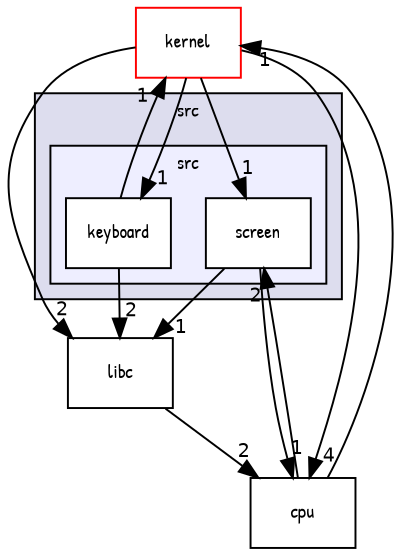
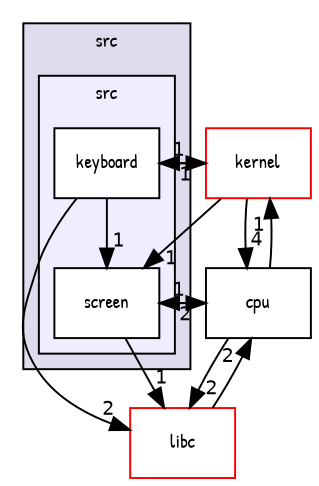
  digraph {
    compound=true
    fontname="Patrick Hand"
    node [color=black fillcolor=white fontname="Patrick Hand" fontsize=10 shape=box style=filled]
    edge [fontname="Patrick Hand" headlabel=1 labeldistance=1.5 labelfontname=Helvetica labelfontsize=10]
    n1 [label=keyboard]
    n2 [label=screen]
    n3 [color=red label=kernel fillcolor="" style=""]
-   n4 [label=libc]
+   n4 [color=red label=libc]
    n5 [label=cpu]
    subgraph cluster_1 {
      bgcolor="#ddddee"
      fontsize=10
      label=src
      pencolor=black
      subgraph cluster_2 {
        bgcolor="#eeeeff"
        fontsize=10
        label=src
        pencolor=black
        n1
        n2
      }
    }
+   n1 -> n2
    n1 -> n3
    n1 -> n4 [headlabel=2]
    n2 -> n4
    n2 -> n5
    n3 -> n1
    n3 -> n2
    n3 -> n5 [headlabel=4]
    n4 -> n5 [headlabel=2]
    n5 -> n2 [headlabel=2]
    n5 -> n3
-   n3 -> n4 [headlabel=2]
+   n5 -> n4 [headlabel=2]
  }
